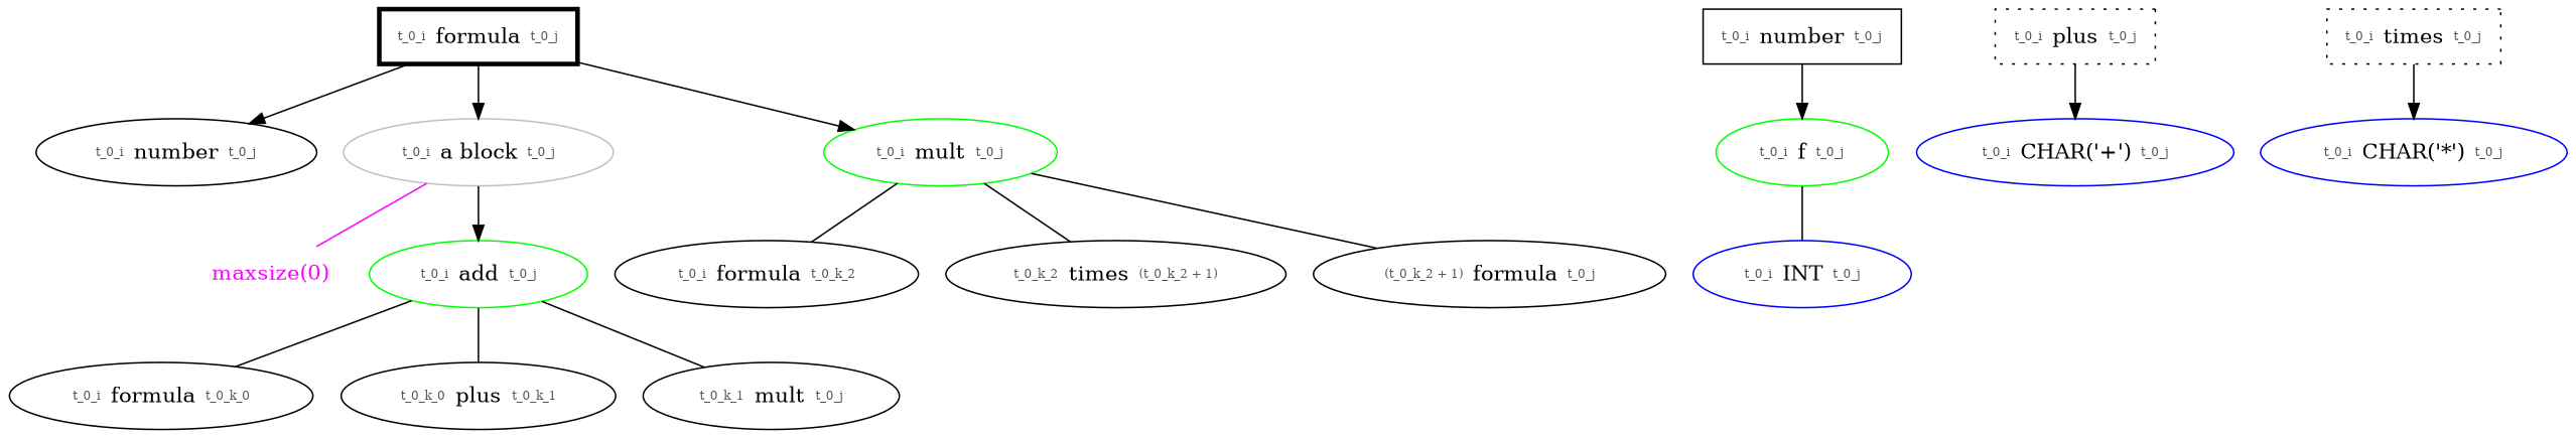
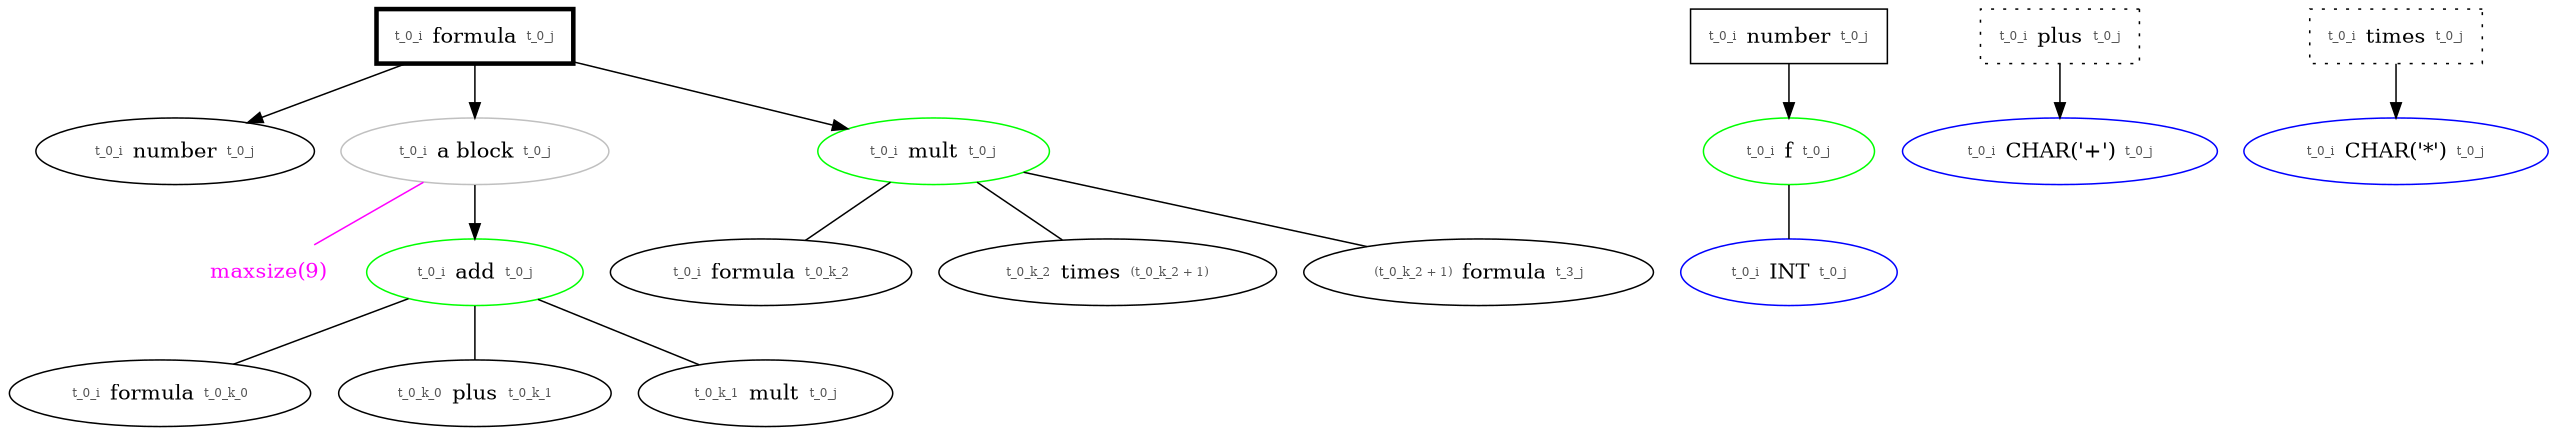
  digraph {
    node [color=black]
    edge [arrowhead=none]
    n1 [label=<<table border='0'><tr><td><font point-size='8' color='#555555'>t_0_i</font></td><td>formula</td><td><font point-size='8' color='#555555'>t_0_j</font></td></tr></table>> penwidth=3 shape=box]
    n2 [label=<<table border='0'><tr><td><font point-size='8' color='#555555'>t_0_i</font></td><td>number</td><td><font point-size='8' color='#555555'>t_0_j</font></td></tr></table>>]
    n3 [color=gray label=<<table border='0'><tr><td><font point-size='8' color='#555555'>t_0_i</font></td><td>a block</td><td><font point-size='8' color='#555555'>t_0_j</font></td></tr></table>>]
    n4 [color=green label=<<table border='0'><tr><td><font point-size='8' color='#555555'>t_0_i</font></td><td>mult</td><td><font point-size='8' color='#555555'>t_0_j</font></td></tr></table>>]
-   n5 [fontcolor=magenta label="maxsize(0)" shape=none color=""]
+   n5 [fontcolor=magenta label="maxsize(9)" shape=none color=""]
    n6 [color=green label=<<table border='0'><tr><td><font point-size='8' color='#555555'>t_0_i</font></td><td>add</td><td><font point-size='8' color='#555555'>t_0_j</font></td></tr></table>>]
    n7 [label=<<table border='0'><tr><td><font point-size='8' color='#555555'>t_0_i</font></td><td>formula</td><td><font point-size='8' color='#555555'>t_0_k_2</font></td></tr></table>>]
    n8 [label=<<table border='0'><tr><td><font point-size='8' color='#555555'>t_0_k_2</font></td><td>times</td><td><font point-size='8' color='#555555'>(t_0_k_2 + 1)</font></td></tr></table>>]
-   n9 [label=<<table border='0'><tr><td><font point-size='8' color='#555555'>(t_0_k_2 + 1)</font></td><td>formula</td><td><font point-size='8' color='#555555'>t_0_j</font></td></tr></table>>]
+   n9 [label=<<table border='0'><tr><td><font point-size='8' color='#555555'>(t_0_k_2 + 1)</font></td><td>formula</td><td><font point-size='8' color='#555555'>t_3_j</font></td></tr></table>>]
    n10 [label=<<table border='0'><tr><td><font point-size='8' color='#555555'>t_0_i</font></td><td>formula</td><td><font point-size='8' color='#555555'>t_0_k_0</font></td></tr></table>>]
    n11 [label=<<table border='0'><tr><td><font point-size='8' color='#555555'>t_0_k_0</font></td><td>plus</td><td><font point-size='8' color='#555555'>t_0_k_1</font></td></tr></table>>]
    n12 [label=<<table border='0'><tr><td><font point-size='8' color='#555555'>t_0_k_1</font></td><td>mult</td><td><font point-size='8' color='#555555'>t_0_j</font></td></tr></table>>]
    n13 [label=<<table border='0'><tr><td><font point-size='8' color='#555555'>t_0_i</font></td><td>number</td><td><font point-size='8' color='#555555'>t_0_j</font></td></tr></table>> shape=box]
    n14 [color=green label=<<table border='0'><tr><td><font point-size='8' color='#555555'>t_0_i</font></td><td>f</td><td><font point-size='8' color='#555555'>t_0_j</font></td></tr></table>>]
    n15 [color=blue label=<<table border='0'><tr><td><font point-size='8' color='#555555'>t_0_i</font></td><td>INT</td><td><font point-size='8' color='#555555'>t_0_j</font></td></tr></table>>]
    n16 [label=<<table border='0'><tr><td><font point-size='8' color='#555555'>t_0_i</font></td><td>plus</td><td><font point-size='8' color='#555555'>t_0_j</font></td></tr></table>> shape=box style=dotted]
    n17 [color=blue label=<<table border='0'><tr><td><font point-size='8' color='#555555'>t_0_i</font></td><td>CHAR('+')</td><td><font point-size='8' color='#555555'>t_0_j</font></td></tr></table>>]
    n18 [label=<<table border='0'><tr><td><font point-size='8' color='#555555'>t_0_i</font></td><td>times</td><td><font point-size='8' color='#555555'>t_0_j</font></td></tr></table>> shape=box style=dotted]
    n19 [color=blue label=<<table border='0'><tr><td><font point-size='8' color='#555555'>t_0_i</font></td><td>CHAR('*')</td><td><font point-size='8' color='#555555'>t_0_j</font></td></tr></table>>]
    n1 -> n2 [arrowhead=""]
    n1 -> n3 [arrowhead=""]
    n1 -> n4 [arrowhead=""]
    n3 -> n5 [color=magenta]
    n3 -> n6 [arrowhead=""]
    n4 -> n7
    n4 -> n8
    n4 -> n9
    n6 -> n10
    n6 -> n11
    n6 -> n12
    n13 -> n14 [arrowhead=""]
    n14 -> n15
    n16 -> n17 [arrowhead=""]
    n18 -> n19 [arrowhead=""]
  }
